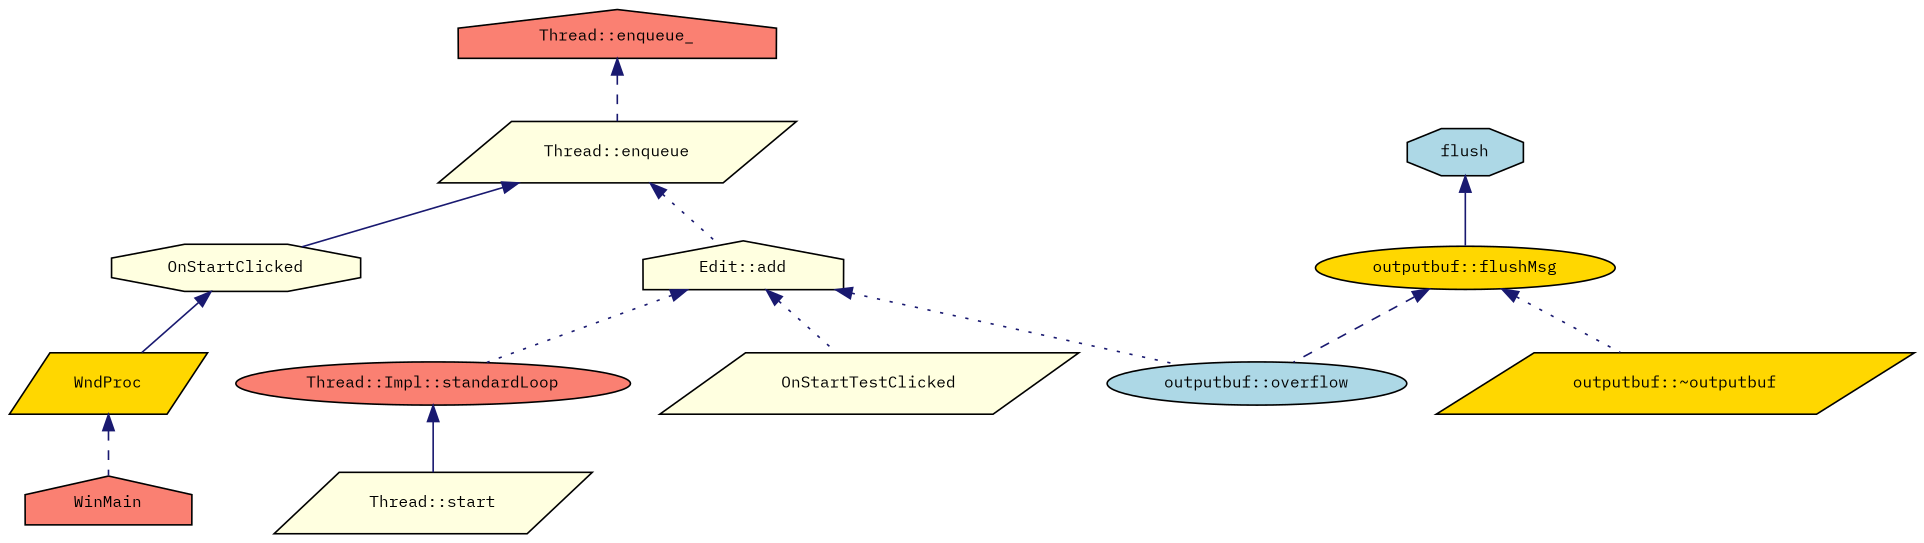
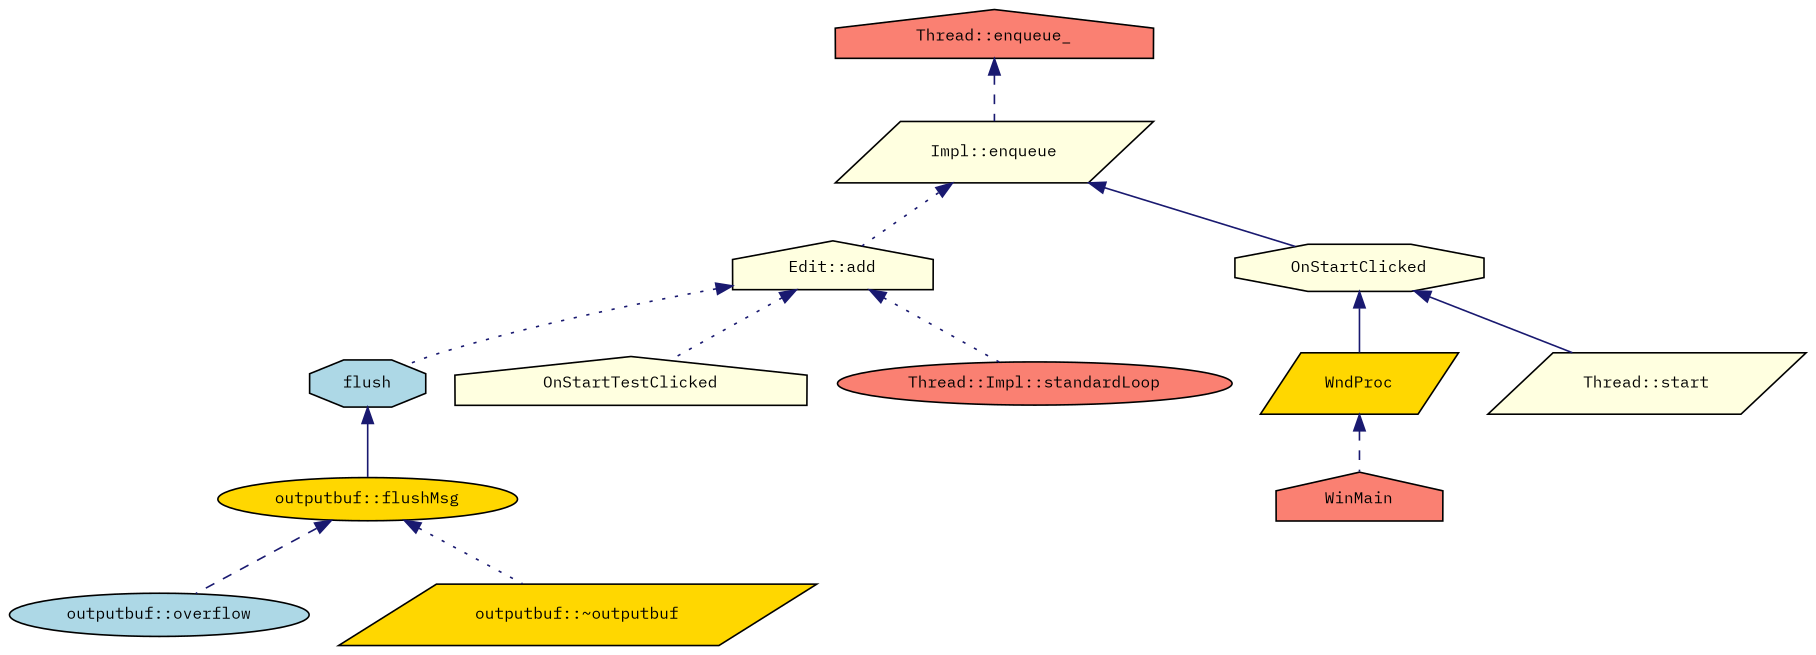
  digraph {
    fontname="IBM Plex Mono"
    rankdir=TB
    node [color=black fillcolor=lightyellow fontname="IBM Plex Mono" fontsize=10 shape=parallelogram style=filled]
    edge [color=midnightblue dir=back fontname="IBM Plex Mono" fontsize=10 labelfontname=Helvetica labelfontsize=10 style=dotted]
    n1 [fillcolor=salmon fontcolor=black height=0.2 label="Thread::enqueue_" shape=house width=0.4]
-   n2 [height=0.2 label="Thread::enqueue" width=0.4]
+   n2 [height=0.2 label="Impl::enqueue" width=0.4]
    n3 [height=0.2 label="Edit::add" shape=house width=0.4]
    n4 [height=0.2 label=OnStartClicked shape=octagon width=0.4]
    n5 [fillcolor=lightblue height=0.2 label=flush shape=octagon width=0.4]
-   n6 [height=0.2 label=OnStartTestClicked width=0.4]
+   n6 [height=0.2 label=OnStartTestClicked shape=house width=0.4]
    n7 [fillcolor=salmon height=0.2 label="Thread::Impl::standardLoop" shape=ellipse width=0.4]
    n8 [fillcolor=gold height=0.2 label=WndProc width=0.4]
    n9 [fillcolor=gold height=0.2 label="outputbuf::flushMsg" shape=ellipse width=0.4]
    n10 [height=0.2 label="Thread::start" width=0.4]
    n11 [fillcolor=lightblue height=0.2 label="outputbuf::overflow" shape=ellipse width=0.4]
    n12 [fillcolor=gold height=0.2 label="outputbuf::~outputbuf" width=0.4]
    n13 [fillcolor=salmon height=0.2 label=WinMain shape=house width=0.4]
    n1 -> n2 [style=dashed]
    n2 -> n3
    n2 -> n4 [style=solid]
-   n3 -> n11
+   n3 -> n5
    n3 -> n6
    n3 -> n7
    n4 -> n8 [style=solid]
    n5 -> n9 [style=solid]
-   n7 -> n10 [style=solid]
+   n4 -> n10 [style=solid]
    n8 -> n13 [style=dashed]
    n9 -> n11 [style=dashed]
    n9 -> n12
  }
